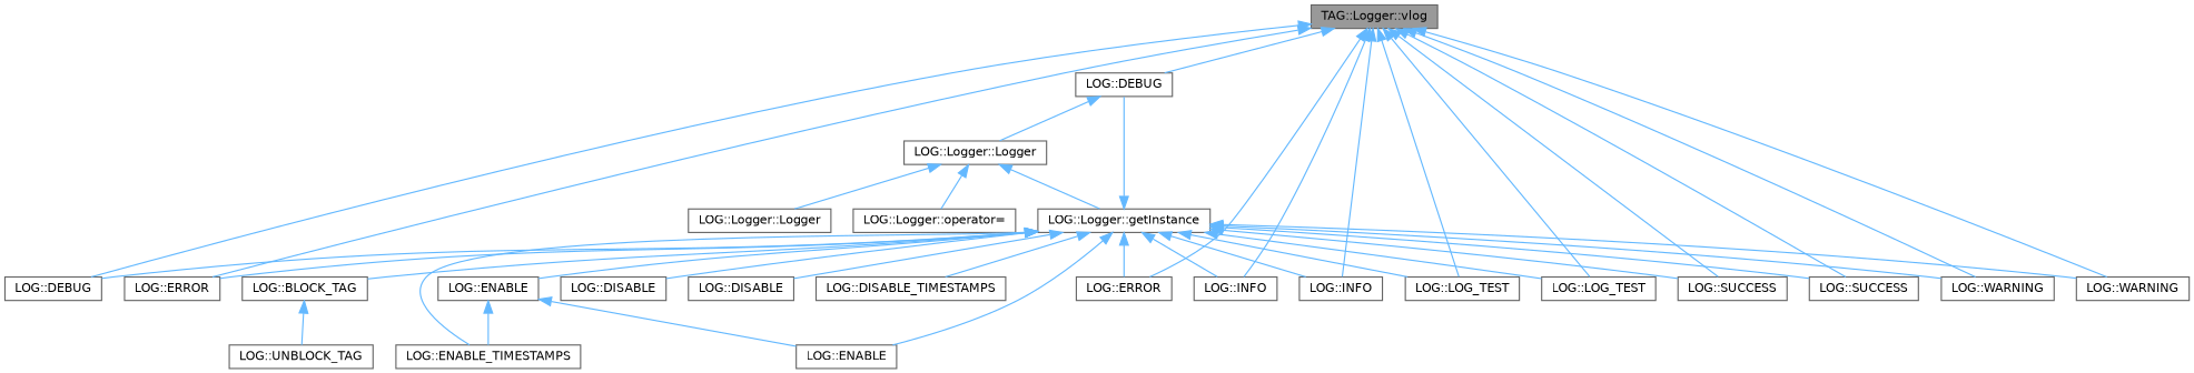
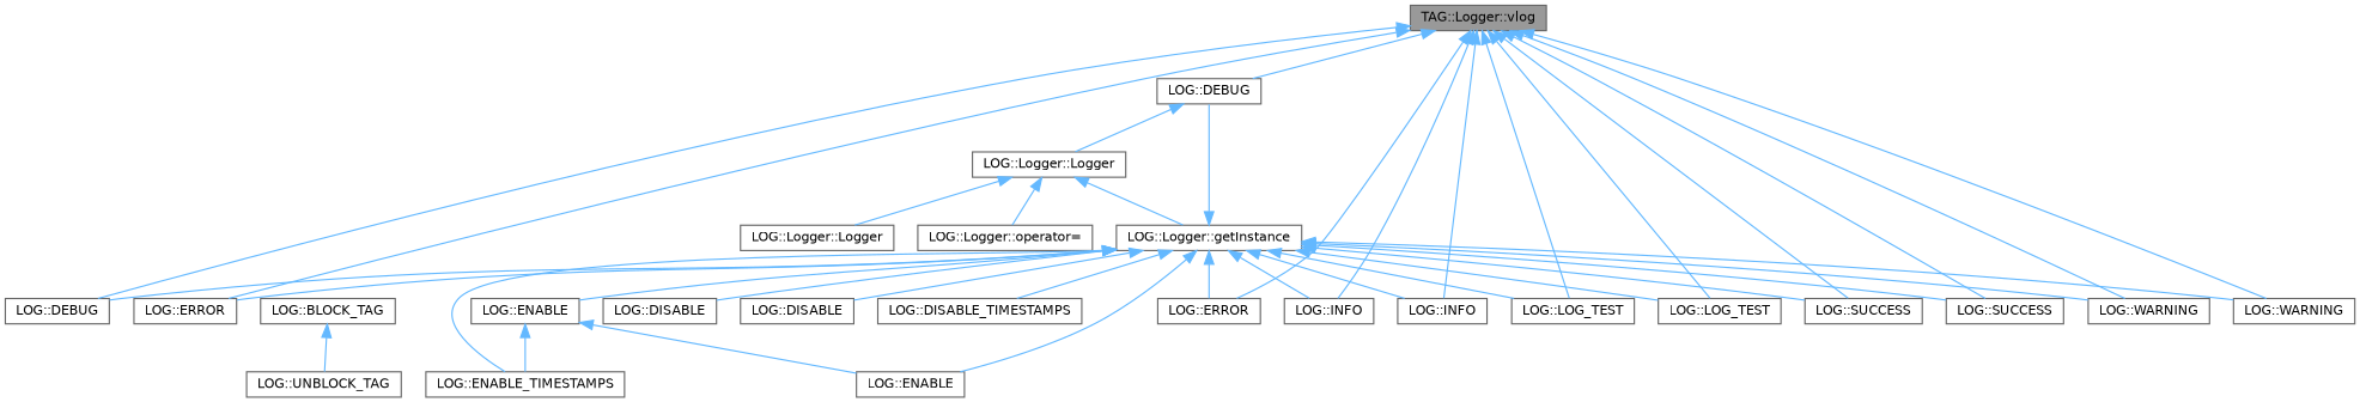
  digraph {
    rankdir=TB
    node [color=grey40 fillcolor=white fontname=Helvetica fontsize=10 shape=box style=filled]
    edge [color=steelblue1 dir=back fontname=Helvetica fontsize=10 labelfontname=Helvetica labelfontsize=10 style=solid]
    n1 [color=gray40 fillcolor=grey60 fontcolor=black height=0.2 label="TAG::Logger::vlog" width=0.4]
    n2 [height=0.2 label="LOG::DEBUG" width=0.4]
    n3 [height=0.2 label="LOG::DEBUG" width=0.4]
    n4 [height=0.2 label="LOG::ERROR" width=0.4]
    n5 [height=0.2 label="LOG::ERROR" width=0.4]
    n6 [height=0.2 label="LOG::INFO" width=0.4]
    n7 [height=0.2 label="LOG::INFO" width=0.4]
    n8 [height=0.2 label="LOG::LOG_TEST" width=0.4]
    n9 [height=0.2 label="LOG::LOG_TEST" width=0.4]
    n10 [height=0.2 label="LOG::SUCCESS" width=0.4]
    n11 [height=0.2 label="LOG::SUCCESS" width=0.4]
    n12 [height=0.2 label="LOG::WARNING" width=0.4]
    n13 [height=0.2 label="LOG::WARNING" width=0.4]
    n14 [height=0.2 label="LOG::Logger::Logger" width=0.4]
    n15 [height=0.2 label="LOG::Logger::getInstance" width=0.4]
    n16 [height=0.2 label="LOG::Logger::Logger" width=0.4]
    n17 [height=0.2 label="LOG::Logger::operator=" width=0.4]
    n18 [height=0.2 label="LOG::BLOCK_TAG" width=0.4]
    n19 [height=0.2 label="LOG::DISABLE" width=0.4]
    n20 [height=0.2 label="LOG::DISABLE" width=0.4]
    n21 [height=0.2 label="LOG::DISABLE_TIMESTAMPS" width=0.4]
    n22 [height=0.2 label="LOG::ENABLE" width=0.4]
    n23 [height=0.2 label="LOG::ENABLE" width=0.4]
    n24 [height=0.2 label="LOG::ENABLE_TIMESTAMPS" width=0.4]
    n25 [height=0.2 label="LOG::UNBLOCK_TAG" width=0.4]
    n1 -> n2
    n1 -> n3
    n1 -> n4
    n1 -> n5
    n1 -> n6
    n1 -> n7
    n1 -> n8
    n1 -> n9
    n1 -> n10
    n1 -> n11
    n1 -> n12
    n1 -> n13
    n3 -> n14
    n14 -> n15
    n14 -> n16
    n14 -> n17
    n15 -> n2
    n15 -> n3
    n15 -> n4
    n15 -> n5
    n15 -> n6
    n15 -> n7
    n15 -> n8
    n15 -> n9
    n15 -> n10
    n15 -> n11
    n15 -> n12
    n15 -> n13
-   n15 -> n18
    n15 -> n19
    n15 -> n20
    n15 -> n21
    n15 -> n22
    n15 -> n23
    n15 -> n24
    n18 -> n25
    n22 -> n23
    n22 -> n24
  }
